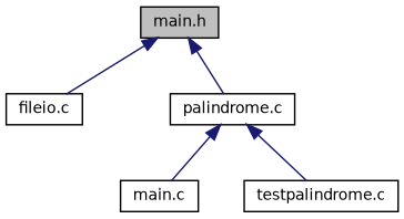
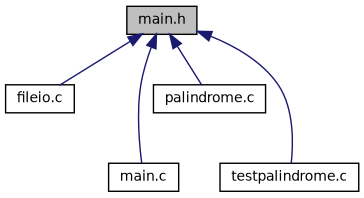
  digraph {
    node [color=black fillcolor=white fontname=Helvetica fontsize=10 shape=record style=filled]
    edge [color=midnightblue dir=back fontname=Helvetica fontsize=10 labelfontname=Helvetica labelfontsize=10 style=solid]
    n1 [fillcolor=grey75 fontcolor=black height=0.2 label="main.h" width=0.4]
    n2 [height=0.2 label="fileio.c" width=0.4]
    n3 [height=0.2 label="main.c" width=0.4]
    n4 [height=0.2 label="palindrome.c" width=0.4]
    n5 [height=0.2 label="testpalindrome.c" width=0.4]
    n1 -> n2
-   n4 -> n3
+   n1 -> n3
    n1 -> n4
-   n4 -> n5
+   n1 -> n5
  }
